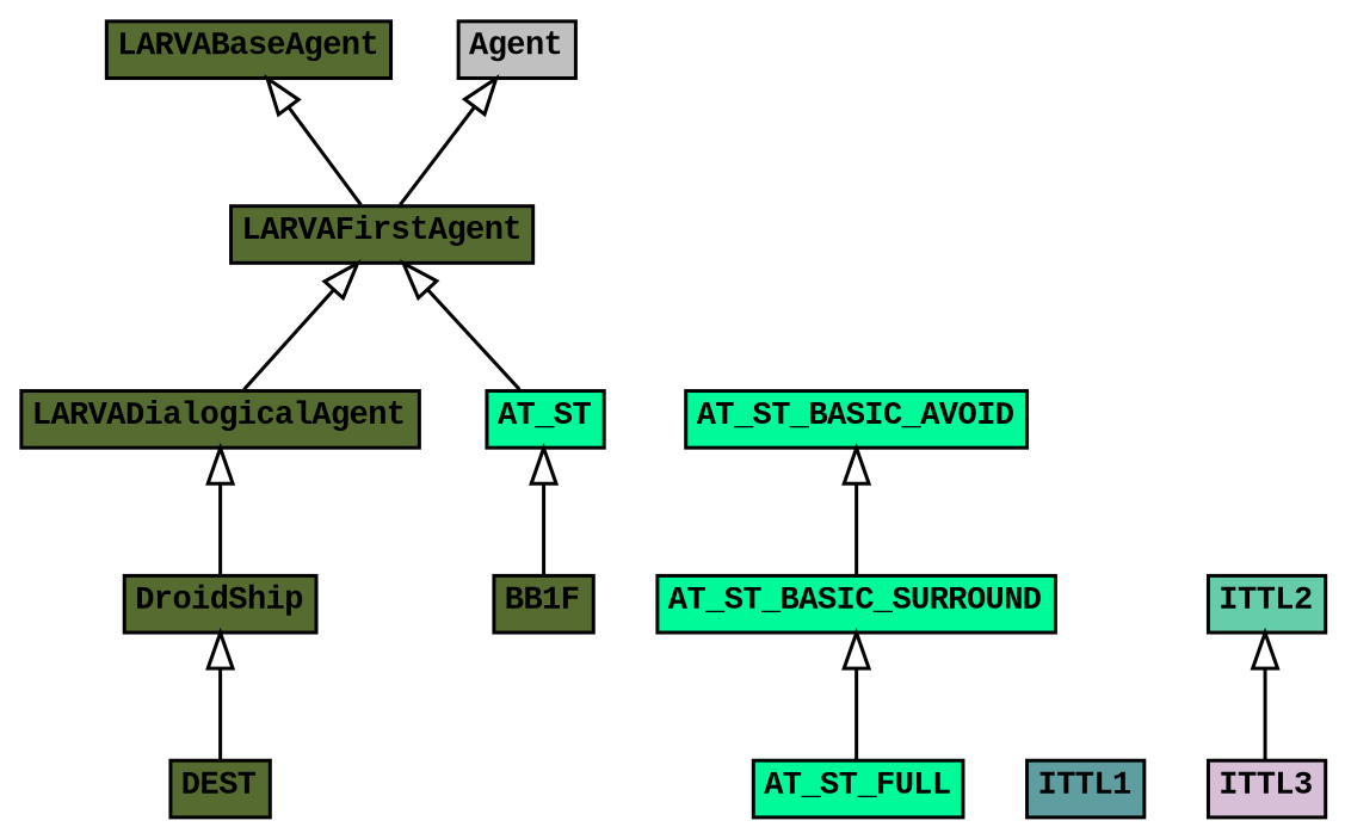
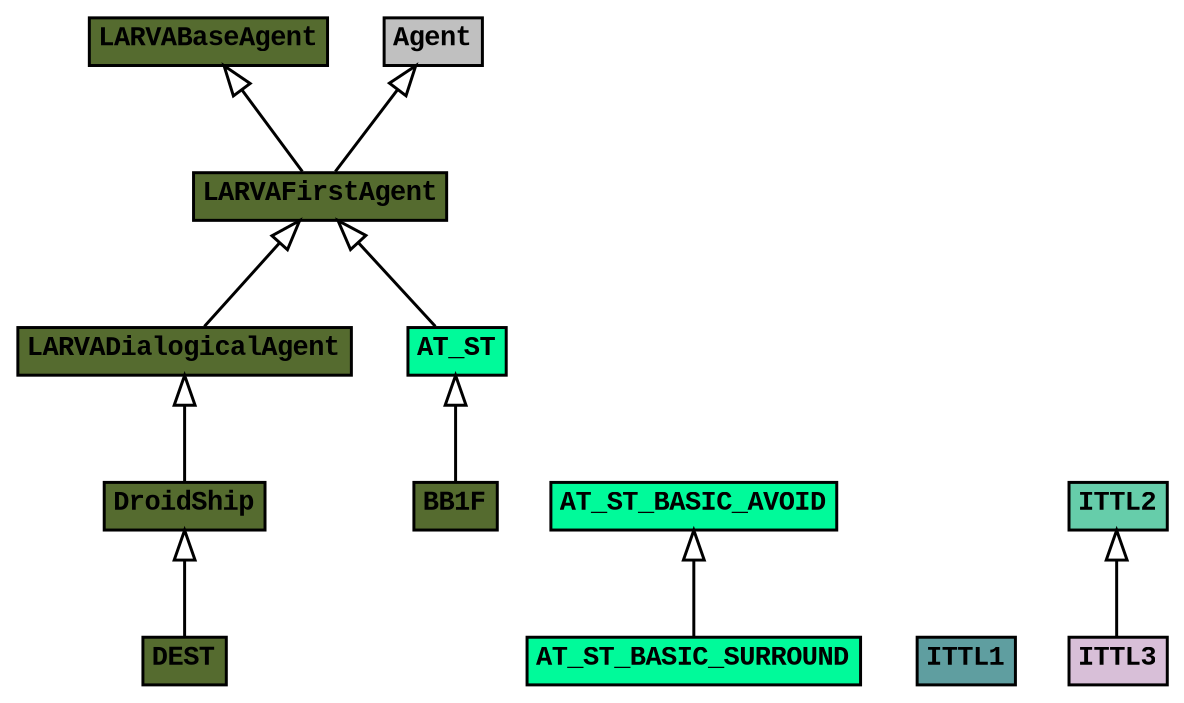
  digraph {
    rankdir=BT
    node [shape=plain]
    edge [arrowhead=onormal color=black penwidth=1]
    n1 [label=<<table border="0" cellborder="1" cellspacing="0"><tr><td bgcolor="MediumSpringGreen"><FONT face="Courier New" POINT-SIZE="9"><b>AT_ST</b></FONT></td></tr> </table>>]
    n2 [label=<<table border="0" cellborder="1" cellspacing="0"><tr><td bgcolor="DarkOliveGreen"><FONT face="Courier New" POINT-SIZE="9"><b>LARVAFirstAgent</b></FONT></td></tr> </table>>]
    n3 [label=<<table border="0" cellborder="1" cellspacing="0"><tr><td bgcolor="DarkOliveGreen"><FONT face="Courier New" POINT-SIZE="9"><b>LARVABaseAgent</b></FONT></td></tr> </table>>]
    n4 [label=<<table border="0" cellborder="1" cellspacing="0"><tr><td bgcolor="gray"><FONT face="Courier New" POINT-SIZE="9"><b>Agent</b></FONT></td></tr> </table>>]
    n5 [label=<<table border="0" cellborder="1" cellspacing="0"><tr><td bgcolor="MediumSpringGreen"><FONT face="Courier New" POINT-SIZE="9"><b>AT_ST_BASIC_AVOID</b></FONT></td></tr> </table>>]
    n6 [label=<<table border="0" cellborder="1" cellspacing="0"><tr><td bgcolor="MediumSpringGreen"><FONT face="Courier New" POINT-SIZE="9"><b>AT_ST_BASIC_SURROUND</b></FONT></td></tr> </table>>]
-   n7 [label=<<table border="0" cellborder="1" cellspacing="0"><tr><td bgcolor="MediumSpringGreen"><FONT face="Courier New" POINT-SIZE="9"><b>AT_ST_FULL</b></FONT></td></tr> </table>>]
    n8 [label=<<table border="0" cellborder="1" cellspacing="0"><tr><td bgcolor="CadetBlue"><FONT face="Courier New" POINT-SIZE="9"><b>ITTL1</b></FONT></td></tr> </table>>]
    n9 [label=<<table border="0" cellborder="1" cellspacing="0"><tr><td bgcolor="MediumAquaMarine"><FONT face="Courier New" POINT-SIZE="9"><b>ITTL2</b></FONT></td></tr> </table>>]
    n10 [label=<<table border="0" cellborder="1" cellspacing="0"><tr><td bgcolor="Thistle"><FONT face="Courier New" POINT-SIZE="9"><b>ITTL3</b></FONT></td></tr> </table>>]
    n11 [label=<<table border="0" cellborder="1" cellspacing="0"><tr><td bgcolor="DarkOliveGreen"><FONT face="Courier New" POINT-SIZE="9"><b>BB1F</b></FONT></td></tr> </table>>]
    n12 [label=<<table border="0" cellborder="1" cellspacing="0"><tr><td bgcolor="DarkOliveGreen"><FONT face="Courier New" POINT-SIZE="9"><b>DroidShip</b></FONT></td></tr> </table>>]
    n13 [label=<<table border="0" cellborder="1" cellspacing="0"><tr><td bgcolor="DarkOliveGreen"><FONT face="Courier New" POINT-SIZE="9"><b>LARVADialogicalAgent</b></FONT></td></tr> </table>>]
    n14 [label=<<table border="0" cellborder="1" cellspacing="0"><tr><td bgcolor="DarkOliveGreen"><FONT face="Courier New" POINT-SIZE="9"><b>DEST</b></FONT></td></tr> </table>>]
    n1 -> n2
    n2 -> n3
    n2 -> n4
    n6 -> n5
-   n7 -> n6
    n10 -> n9
    n11 -> n1
    n12 -> n13
    n13 -> n2
    n14 -> n12
  }
